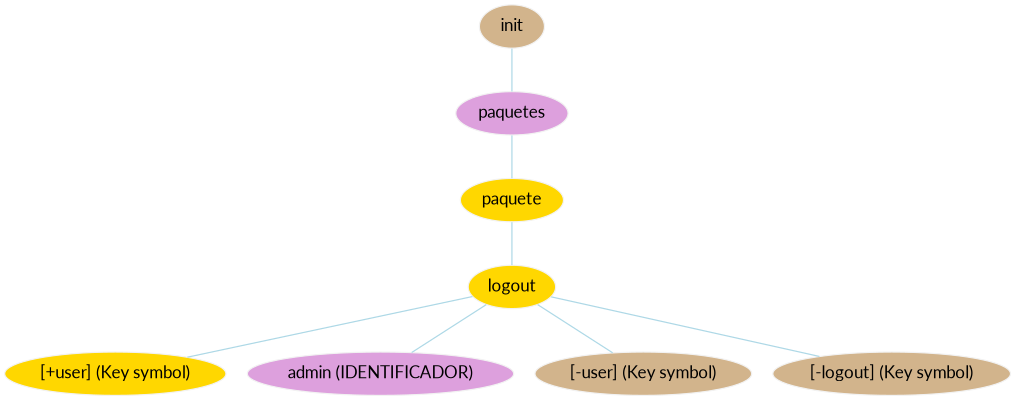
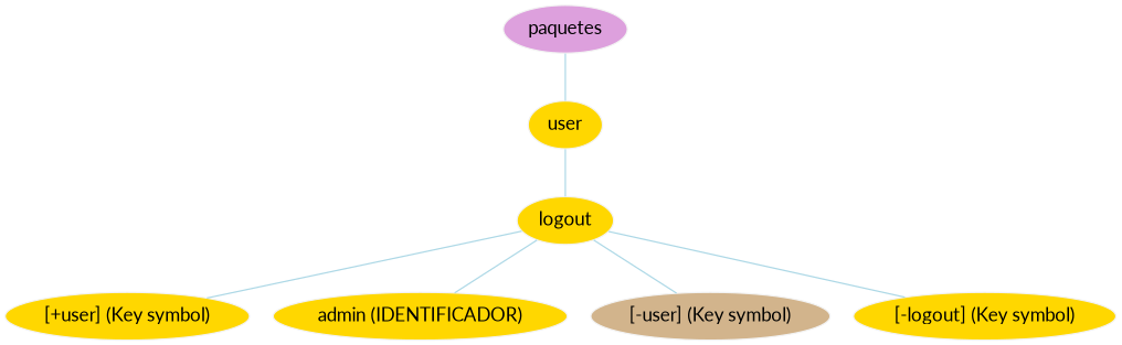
  graph {
    fontname=Lato
    node [color=Gray95 fillcolor=tan fontname=Lato shape=ellipse style=filled]
    edge [color=lightblue fontname=Lato]
-   n1 [label=init]
    n2 [fillcolor=plum label=paquetes]
-   n3 [fillcolor=gold label=paquete]
+   n3 [fillcolor=gold label=user]
    n4 [fillcolor=gold label=logout]
    n5 [fillcolor=gold label="[+user] (Key symbol)"]
-   n6 [fillcolor=plum label="admin (IDENTIFICADOR)"]
+   n6 [fillcolor=gold label="admin (IDENTIFICADOR)"]
    n7 [label="[-user] (Key symbol)"]
-   n8 [label="[-logout] (Key symbol)"]
-   n1 -- n2
+   n8 [fillcolor=gold label="[-logout] (Key symbol)"]
    n2 -- n3
    n3 -- n4
    n4 -- n5
    n4 -- n6
    n4 -- n7
    n4 -- n8
  }
